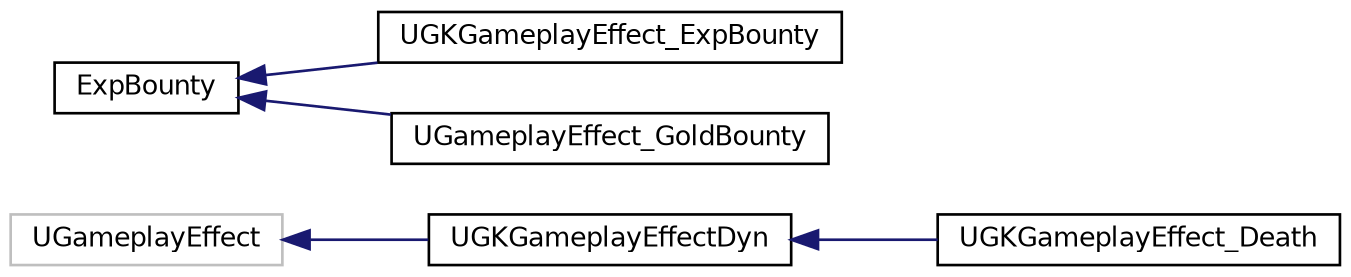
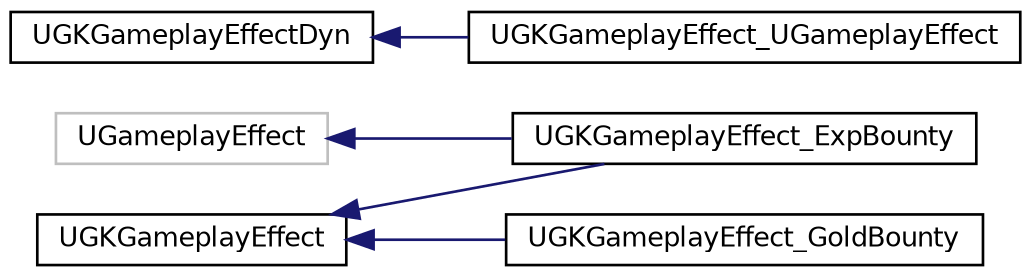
  digraph {
    rankdir=LR
    node [color=black fillcolor=white fontname=Helvetica fontsize=10 shape=record style=filled]
    edge [color=midnightblue dir=back fontname=Helvetica fontsize=10 labelfontname=Helvetica labelfontsize=10 style=solid]
    n1 [color=grey75 height=0.2 label=UGameplayEffect width=0.4]
    n2 [height=0.2 label=UGKGameplayEffectDyn width=0.4]
-   n3 [height=0.2 label=ExpBounty width=0.4]
+   n3 [height=0.2 label=UGKGameplayEffect width=0.4]
    n4 [height=0.2 label=UGKGameplayEffect_ExpBounty width=0.4]
-   n5 [height=0.2 label=UGameplayEffect_GoldBounty width=0.4]
-   n6 [height=0.2 label=UGKGameplayEffect_Death width=0.4]
-   n1 -> n2
+   n5 [height=0.2 label=UGKGameplayEffect_GoldBounty width=0.4]
+   n6 [height=0.2 label=UGKGameplayEffect_UGameplayEffect width=0.4]
+   n1 -> n4
    n2 -> n6
    n3 -> n4
    n3 -> n5
  }
